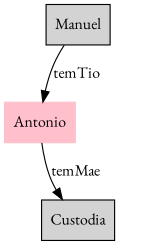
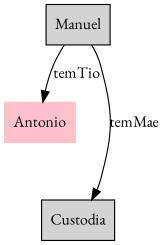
  digraph {
    fontname="EB Garamond"
    node [fontname="EB Garamond" shape=box style=filled]
    edge [fontname="EB Garamond"]
    Antonio [color=pink]
    Custodia
    Manuel
-   Antonio -> Custodia [label=temMae]
+   Manuel -> Custodia [label=temMae]
    Manuel -> Antonio [label=temTio]
  }
